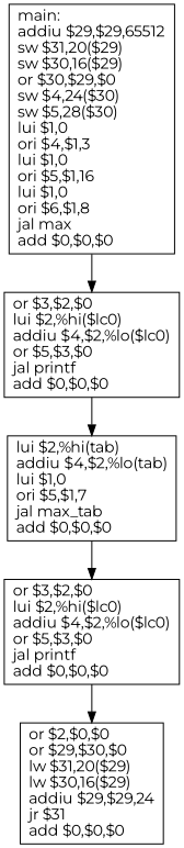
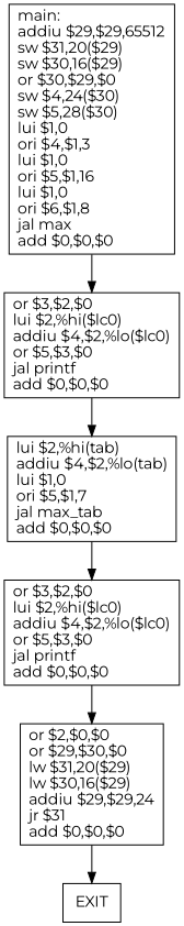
  digraph {
    fontname=Montserrat
    node [shape=box fontname=Montserrat]
    edge [style=filled fontname=Montserrat]
    n1 [label="main:\laddiu $29,$29,65512\lsw $31,20($29)\lsw $30,16($29)\lor $30,$29,$0\lsw $4,24($30)\lsw $5,28($30)\llui $1,0\lori $4,$1,3\llui $1,0\lori $5,$1,16\llui $1,0\lori $6,$1,8\ljal max\ladd $0,$0,$0\l"]
    n2 [label="or $3,$2,$0\llui $2,%hi($lc0)\laddiu $4,$2,%lo($lc0)\lor $5,$3,$0\ljal printf\ladd $0,$0,$0\l"]
    n3 [label="lui $2,%hi(tab)\laddiu $4,$2,%lo(tab)\llui $1,0\lori $5,$1,7\ljal max_tab\ladd $0,$0,$0\l"]
    n4 [label="or $3,$2,$0\llui $2,%hi($lc0)\laddiu $4,$2,%lo($lc0)\lor $5,$3,$0\ljal printf\ladd $0,$0,$0\l"]
    n5 [label="or $2,$0,$0\lor $29,$30,$0\llw $31,20($29)\llw $30,16($29)\laddiu $29,$29,24\ljr $31\ladd $0,$0,$0\l"]
+   EXIT
    n1 -> n2
    n2 -> n3
    n3 -> n4
    n4 -> n5
+   n5 -> EXIT
  }
